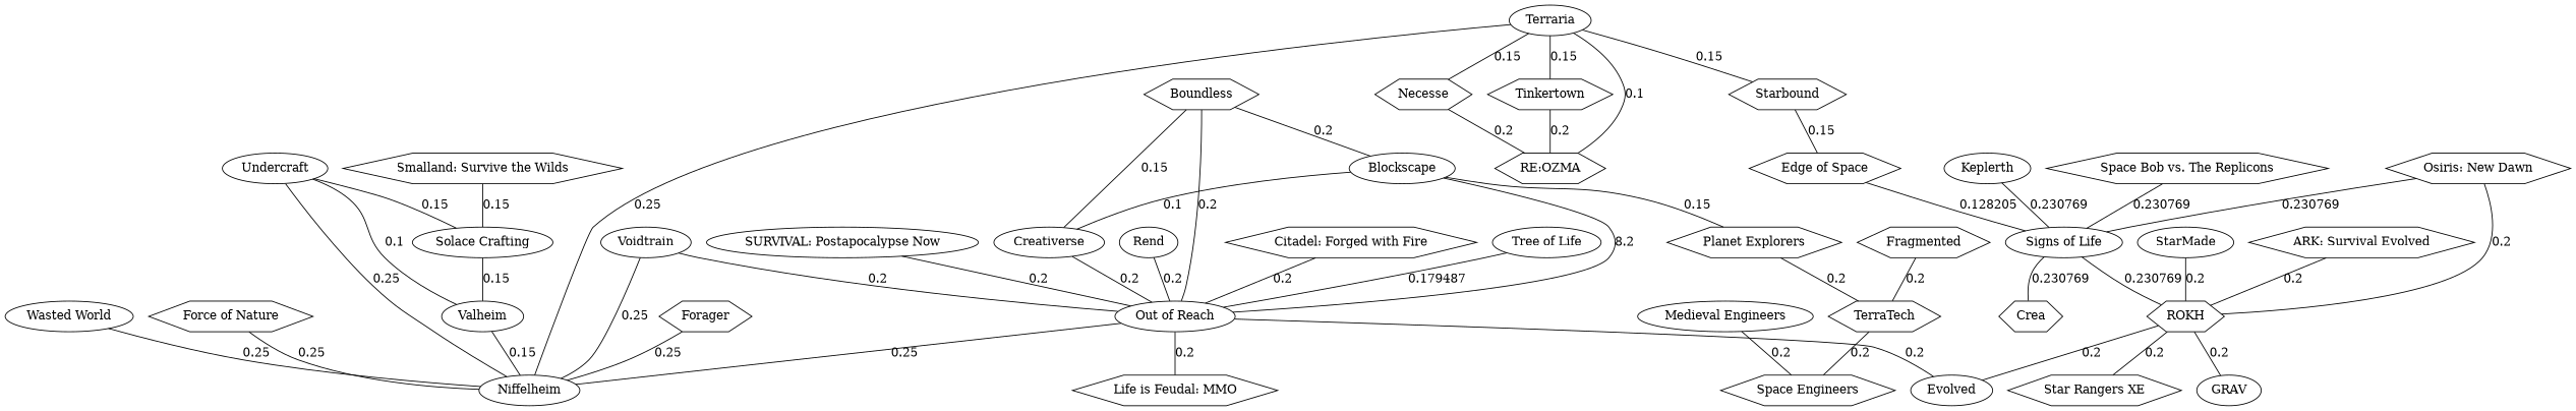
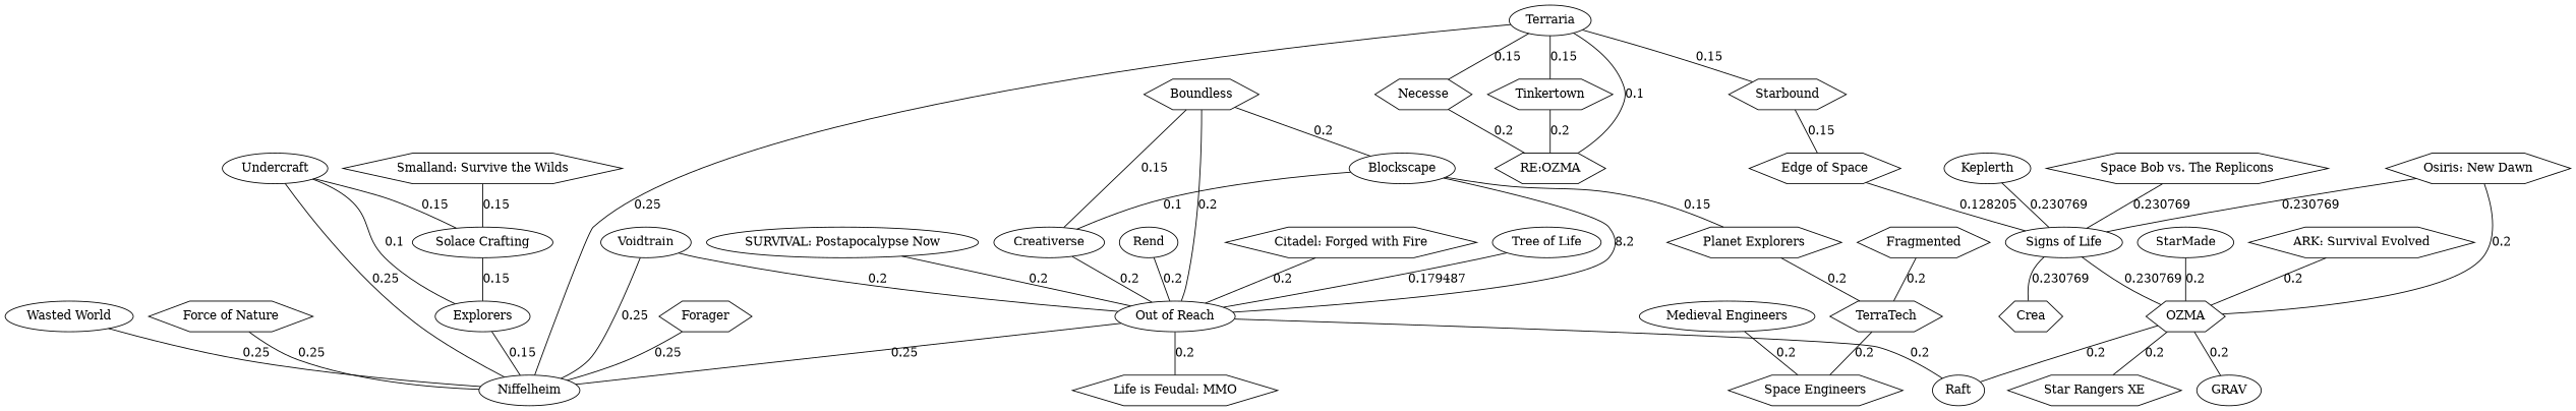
  strict graph {
    node [shape=hexagon]
    edge [color=black]
    "SURVIVAL: Postapocalypse Now" [shape=ellipse]
    "Out of Reach" [shape=ellipse]
    Niffelheim [shape=ellipse]
    "Life is Feudal: MMO"
-   Raft [shape=ellipse label=Evolved]
+   Raft [shape=ellipse]
    "Citadel: Forged with Fire"
    "Tree of Life" [shape=ellipse]
    Boundless
    Creativerse [shape=ellipse]
    Blockscape [shape=ellipse]
    "Planet Explorers"
    TerraTech
    "Space Engineers"
    Terraria [shape=ellipse]
    "RE:OZMA"
    Necesse
    Tinkertown
    Starbound
    "Edge of Space"
    "Signs of Life" [shape=ellipse]
    Undercraft [shape=ellipse]
-   Valheim [shape=ellipse]
+   Valheim [shape=ellipse label=Explorers]
    "Solace Crafting" [shape=ellipse]
-   ROKH
+   ROKH [label=OZMA]
    Crea
    "Space Bob vs. The Replicons"
    "Star Rangers XE"
    GRAV [shape=ellipse]
    Voidtrain [shape=ellipse]
    Fragmented
    StarMade [shape=ellipse]
    Forager
    "Smalland: Survive the Wilds"
    "ARK: Survival Evolved"
    "Wasted World" [shape=ellipse]
    "Medieval Engineers" [shape=ellipse]
    "Osiris: New Dawn"
    Rend [shape=ellipse]
    Keplerth [shape=ellipse]
    "Force of Nature"
    "SURVIVAL: Postapocalypse Now" -- "Out of Reach" [label=0.2]
    "Out of Reach" -- Niffelheim [label=0.25]
    "Out of Reach" -- "Life is Feudal: MMO" [label=0.2]
    "Out of Reach" -- Raft [label=0.2]
    "Citadel: Forged with Fire" -- "Out of Reach" [label=0.2]
    "Tree of Life" -- "Out of Reach" [label=0.179487]
    Boundless -- "Out of Reach" [label=0.2]
    Boundless -- Creativerse [label=0.15]
    Boundless -- Blockscape [label=0.2]
    Creativerse -- "Out of Reach" [label=0.2]
    Blockscape -- "Out of Reach" [label=8.2]
    Blockscape -- Creativerse [label=0.1]
    Blockscape -- "Planet Explorers" [label=0.15]
    "Planet Explorers" -- TerraTech [label=0.2]
    TerraTech -- "Space Engineers" [label=0.2]
    Terraria -- Niffelheim [label=0.25]
    Terraria -- "RE:OZMA" [label=0.1]
    Terraria -- Necesse [label=0.15]
    Terraria -- Tinkertown [label=0.15]
    Terraria -- Starbound [label=0.15]
    Necesse -- "RE:OZMA" [label=0.2]
    Tinkertown -- "RE:OZMA" [label=0.2]
    Starbound -- "Edge of Space" [label=0.15]
    "Edge of Space" -- "Signs of Life" [label=0.128205]
    "Signs of Life" -- ROKH [label=0.230769]
    "Signs of Life" -- Crea [label=0.230769]
    Undercraft -- Niffelheim [label=0.25]
    Undercraft -- Valheim [label=0.1]
    Undercraft -- "Solace Crafting" [label=0.15]
    Valheim -- Niffelheim [label=0.15]
    "Solace Crafting" -- Valheim [label=0.15]
    ROKH -- Raft [label=0.2]
    ROKH -- "Star Rangers XE" [label=0.2]
    ROKH -- GRAV [label=0.2]
    "Space Bob vs. The Replicons" -- "Signs of Life" [label=0.230769]
    Voidtrain -- "Out of Reach" [label=0.2]
    Voidtrain -- Niffelheim [label=0.25]
    Fragmented -- TerraTech [label=0.2]
    StarMade -- ROKH [label=0.2]
    Forager -- Niffelheim [label=0.25]
    "Smalland: Survive the Wilds" -- "Solace Crafting" [label=0.15]
    "ARK: Survival Evolved" -- ROKH [label=0.2]
    "Wasted World" -- Niffelheim [label=0.25]
    "Medieval Engineers" -- "Space Engineers" [label=0.2]
    "Osiris: New Dawn" -- "Signs of Life" [label=0.230769]
    "Osiris: New Dawn" -- ROKH [label=0.2]
    Rend -- "Out of Reach" [label=0.2]
    Keplerth -- "Signs of Life" [label=0.230769]
    "Force of Nature" -- Niffelheim [label=0.25]
  }
